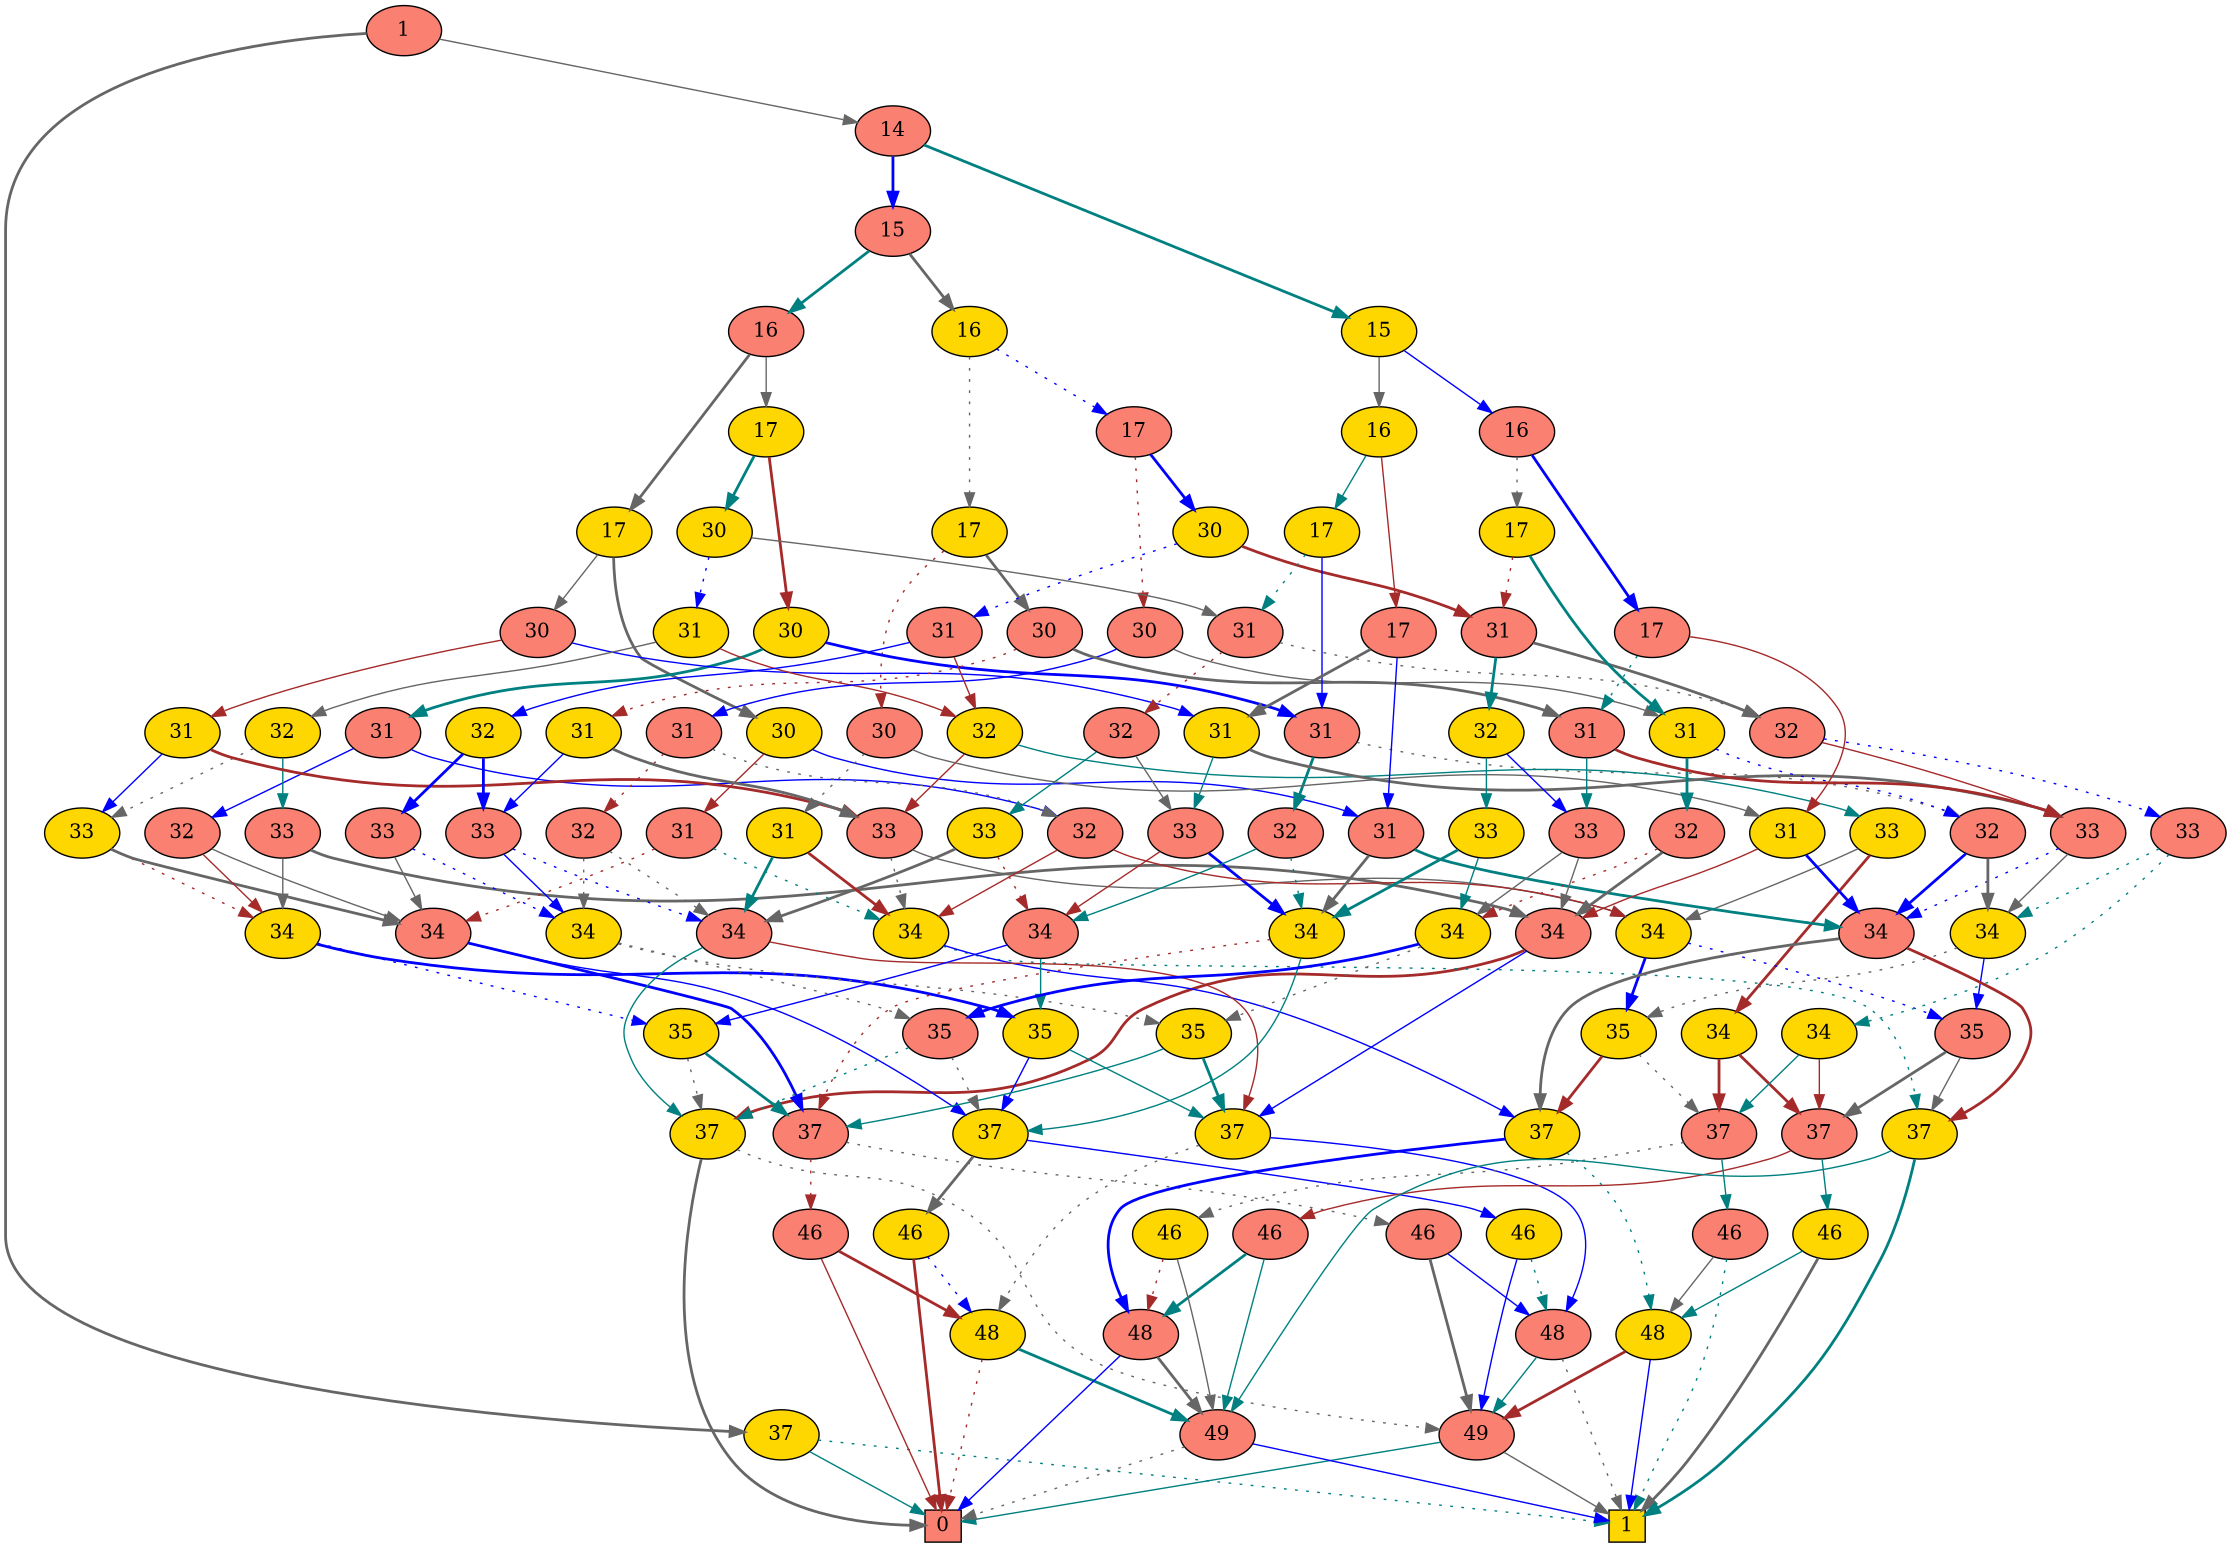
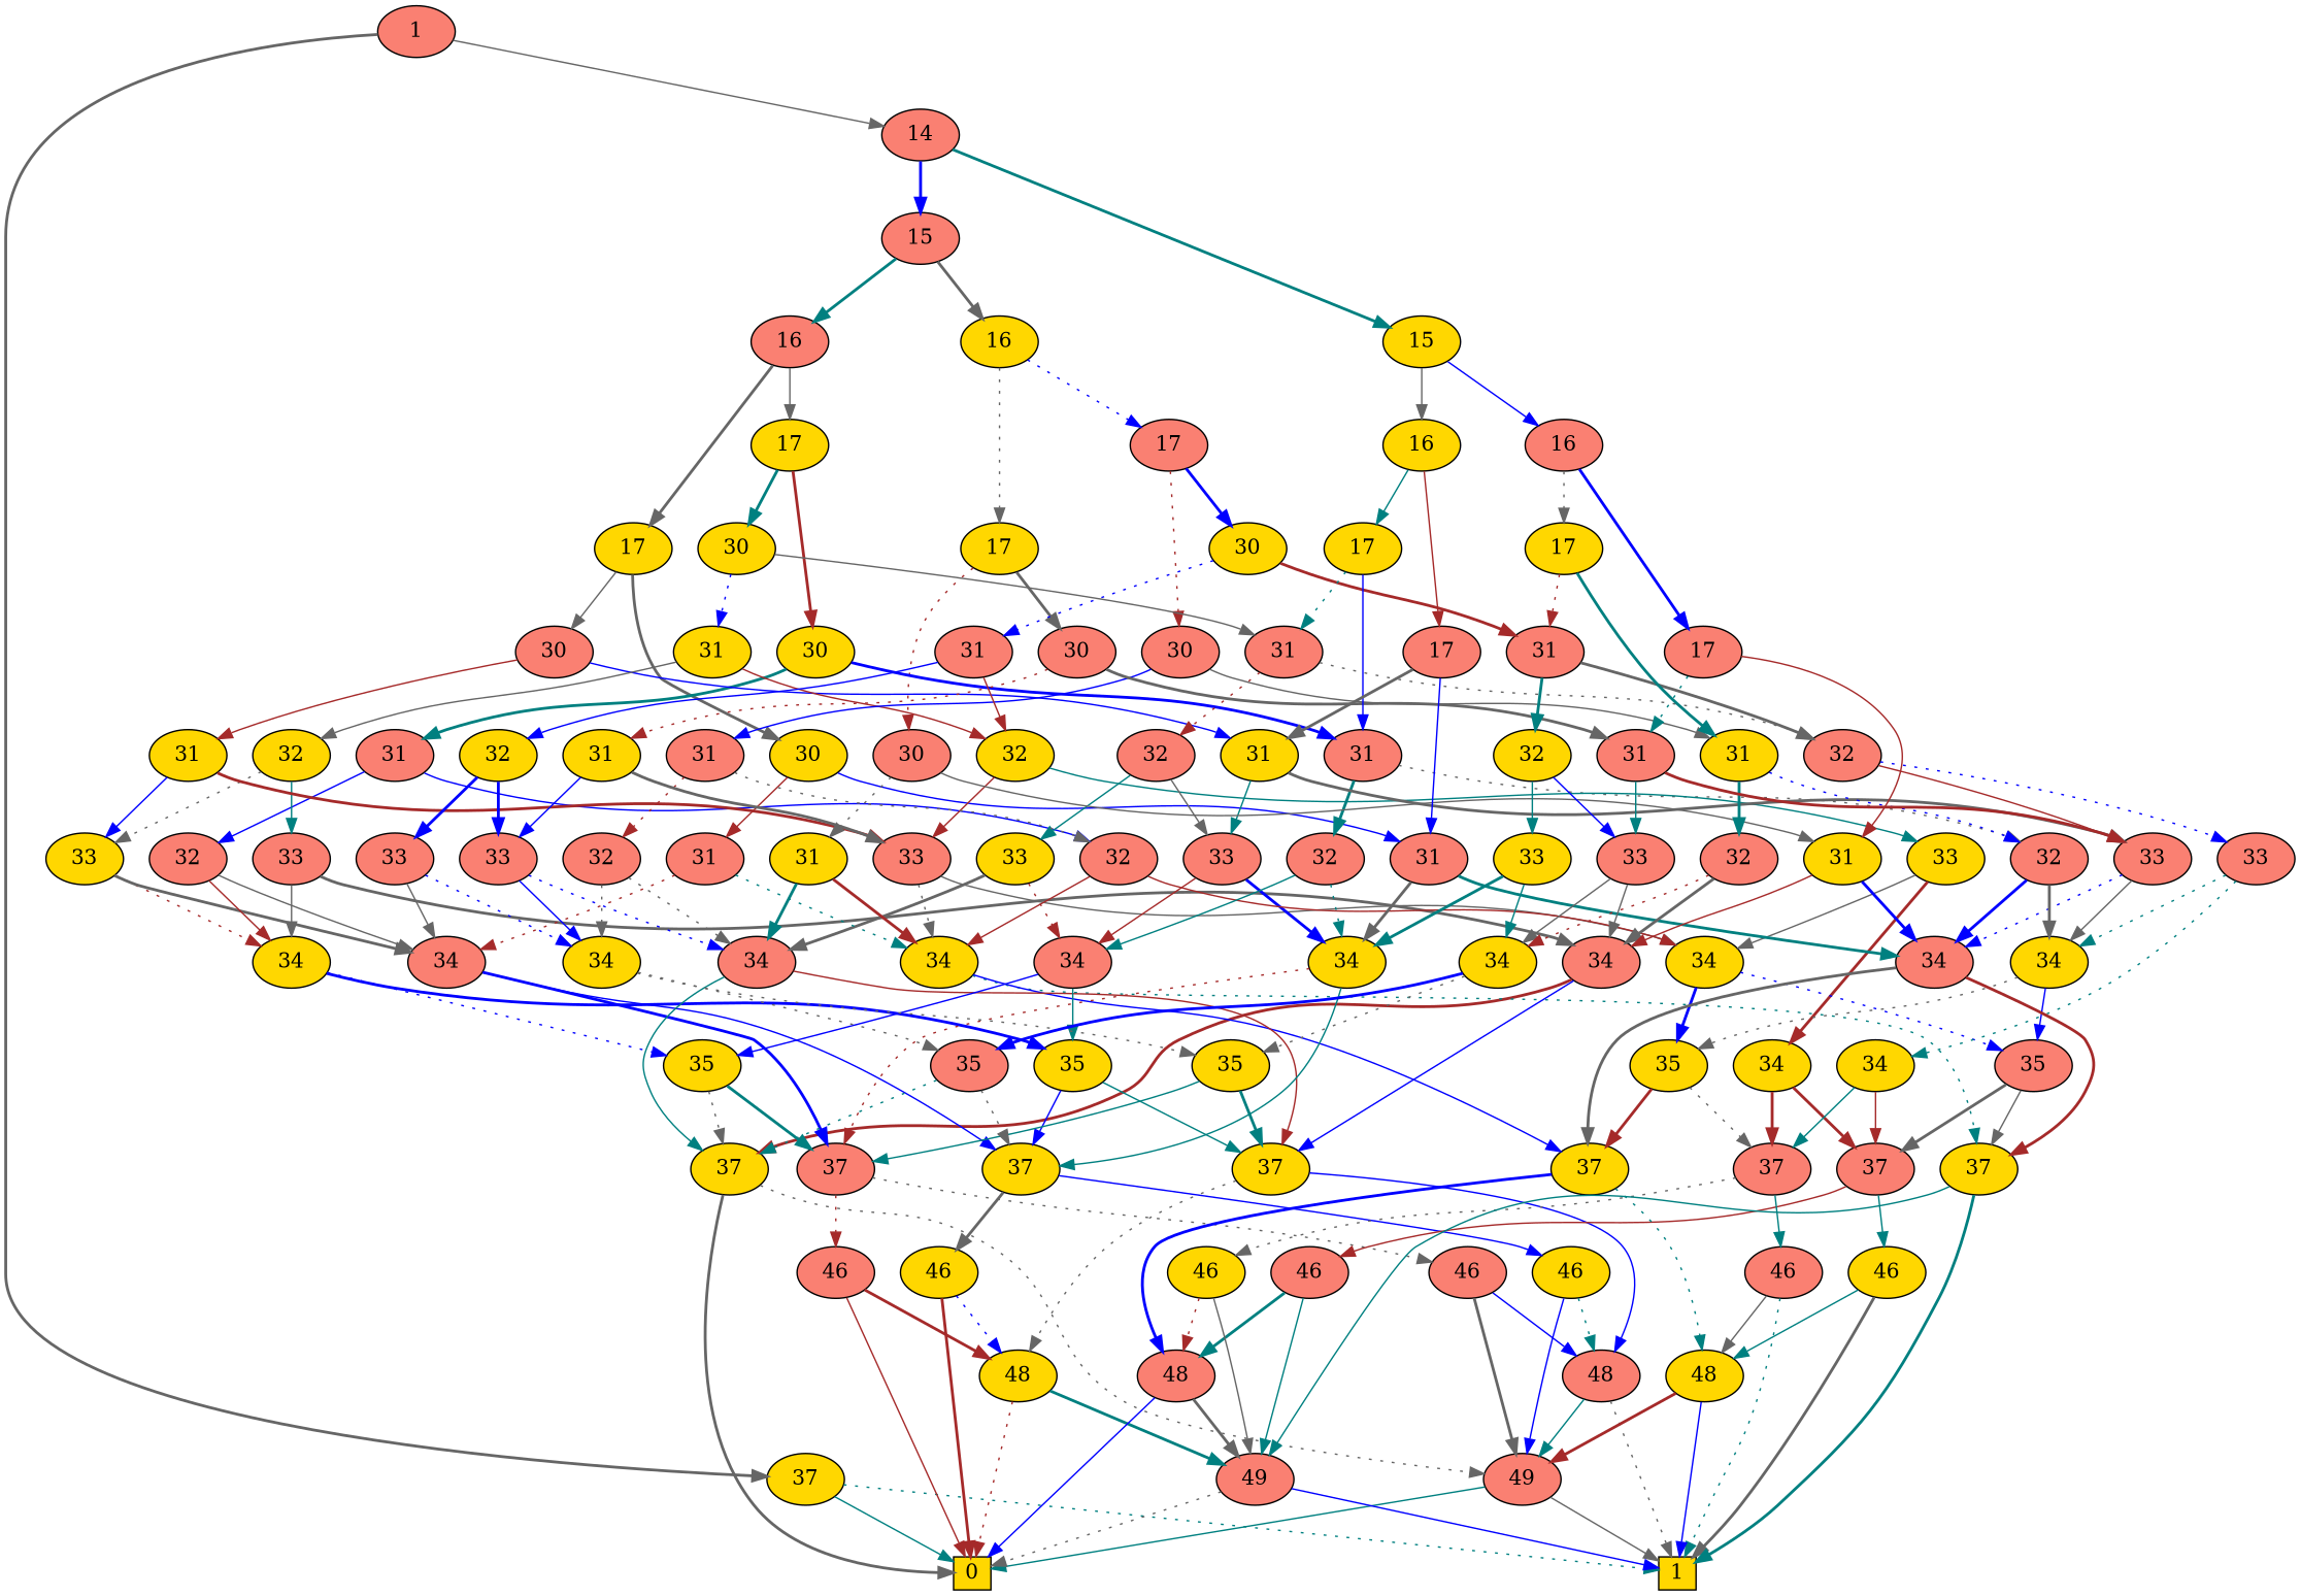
  digraph {
    node [style=filled fillcolor=salmon]
    edge [style=solid color=gray40]
-   n1 [height=0.3 label=0 shape=box width=0.3]
+   n1 [height=0.3 label=0 shape=box width=0.3 fillcolor=gold]
    n2 [height=0.3 label=1 shape=box width=0.3 fillcolor=gold]
    n3 [label=1]
    n4 [label=37 fillcolor=gold]
    n5 [label=14]
    n6 [label=15]
    n7 [label=15 fillcolor=gold]
    n8 [label=16]
    n9 [label=16 fillcolor=gold]
    n10 [label=16 fillcolor=gold]
    n11 [label=16]
    n12 [label=17 fillcolor=gold]
    n13 [label=17 fillcolor=gold]
    n14 [label=17]
    n15 [label=17 fillcolor=gold]
    n16 [label=30 fillcolor=gold]
    n17 [label=30 fillcolor=gold]
    n18 [label=30]
    n19 [label=30 fillcolor=gold]
    n20 [label=31 fillcolor=gold]
    n21 [label=31]
    n22 [label=31]
    n23 [label=31]
    n24 [label=32 fillcolor=gold]
    n25 [label=32 fillcolor=gold]
    n26 [label=32]
    n27 [label=32]
    n28 [label=33]
    n29 [label=33 fillcolor=gold]
    n30 [label=33 fillcolor=gold]
    n31 [label=33]
    n32 [label=34]
    n33 [label=34 fillcolor=gold]
    n34 [label=34]
    n35 [label=37 fillcolor=gold]
    n36 [label=37 fillcolor=gold]
    n37 [label=35 fillcolor=gold]
    n38 [label=35 fillcolor=gold]
    n39 [label=49]
    n40 [label=48 fillcolor=gold]
    n41 [label=48]
    n42 [label=49]
    n43 [label=37]
    n44 [label=37 fillcolor=gold]
    n45 [label=46]
    n46 [label=46]
    n47 [label=46 fillcolor=gold]
    n48 [label=46 fillcolor=gold]
    n49 [label=34 fillcolor=gold]
    n50 [label=34 fillcolor=gold]
    n51 [label=34 fillcolor=gold]
    n52 [label=37]
    n53 [label=37]
    n54 [label=35]
    n55 [label=35 fillcolor=gold]
    n56 [label=46]
    n57 [label=46 fillcolor=gold]
    n58 [label=46 fillcolor=gold]
    n59 [label=46]
    n60 [label=48]
    n61 [label=48 fillcolor=gold]
    n62 [label=37 fillcolor=gold]
    n63 [label=37 fillcolor=gold]
    n64 [label=33 fillcolor=gold]
    n65 [label=33]
    n66 [label=33]
    n67 [label=33]
    n68 [label=34]
    n69 [label=34]
    n70 [label=34 fillcolor=gold]
    n71 [label=34 fillcolor=gold]
    n72 [label=34 fillcolor=gold]
    n73 [label=34]
    n74 [label=32]
    n75 [label=32]
    n76 [label=32]
    n77 [label=32]
    n78 [label=31 fillcolor=gold]
    n79 [label=31 fillcolor=gold]
    n80 [label=31]
    n81 [label=31]
    n82 [label=30 fillcolor=gold]
    n83 [label=30]
    n84 [label=30]
    n85 [label=30]
    n86 [label=31]
    n87 [label=31]
    n88 [label=31]
    n89 [label=31 fillcolor=gold]
    n90 [label=32 fillcolor=gold]
    n91 [label=32 fillcolor=gold]
    n92 [label=33]
    n93 [label=33]
    n94 [label=34 fillcolor=gold]
    n95 [label=35 fillcolor=gold]
    n96 [label=35]
    n97 [label=33 fillcolor=gold]
    n98 [label=33]
    n99 [label=34 fillcolor=gold]
    n100 [label=32]
    n101 [label=32]
    n102 [label=31 fillcolor=gold]
    n103 [label=31]
    n104 [label=31 fillcolor=gold]
    n105 [label=31 fillcolor=gold]
    n106 [label=17 fillcolor=gold]
    n107 [label=17]
    n108 [label=17 fillcolor=gold]
    n109 [label=17]
    n3 -> n4 [style=bold]
    n3 -> n5
    n4 -> n1 [color=teal]
    n4 -> n2 [style=dotted color=teal]
    n5 -> n6 [style=bold color=blue]
    n5 -> n7 [style=bold color=teal]
    n6 -> n8 [style=bold color=teal]
    n6 -> n9 [style=bold]
    n7 -> n10
    n7 -> n11 [color=blue]
    n8 -> n12
    n8 -> n13 [style=bold]
    n9 -> n14 [style=dotted color=blue]
    n9 -> n15 [style=dotted]
    n10 -> n106 [color=teal]
    n10 -> n107 [color=brown]
    n11 -> n108 [style=dotted]
    n11 -> n109 [style=bold color=blue]
    n12 -> n16 [style=bold color=teal]
    n12 -> n17 [style=bold color=brown]
    n13 -> n18
    n13 -> n19 [style=bold]
    n14 -> n82 [style=bold color=blue]
    n14 -> n83 [style=dotted color=brown]
    n15 -> n84 [style=bold]
    n15 -> n85 [style=dotted color=brown]
    n16 -> n20 [style=dotted color=blue]
    n16 -> n21
    n17 -> n22 [style=bold color=teal]
    n17 -> n23 [style=bold color=blue]
    n18 -> n78 [color=brown]
    n18 -> n79 [color=blue]
    n19 -> n80 [color=brown]
    n19 -> n81 [color=blue]
    n20 -> n24
    n20 -> n25 [color=brown]
    n21 -> n26 [style=dotted color=brown]
    n21 -> n27 [style=dotted]
    n22 -> n74 [color=blue]
    n22 -> n75 [color=blue]
    n23 -> n76 [style=bold color=teal]
    n23 -> n77 [style=dotted]
    n24 -> n28 [color=teal]
    n24 -> n29 [style=dotted]
    n25 -> n30 [color=teal]
    n25 -> n31 [color=brown]
    n26 -> n64 [color=teal]
    n26 -> n65
    n27 -> n66 [style=dotted color=blue]
    n27 -> n67 [color=brown]
    n28 -> n32 [style=bold]
    n28 -> n33
    n29 -> n33 [style=dotted color=brown]
    n29 -> n34 [style=bold]
    n30 -> n49 [style=bold color=brown]
    n30 -> n50
    n31 -> n50
    n31 -> n51 [style=dotted]
    n32 -> n35 [style=bold color=brown]
    n32 -> n36 [color=blue]
    n33 -> n37 [style=dotted color=blue]
    n33 -> n38 [style=bold color=blue]
    n34 -> n43 [style=bold color=blue]
    n34 -> n44 [color=blue]
    n35 -> n1 [style=bold]
    n35 -> n39 [style=dotted]
    n36 -> n40 [style=dotted]
    n36 -> n41 [color=blue]
    n37 -> n35 [style=dotted]
    n37 -> n43 [style=bold color=teal]
    n38 -> n36 [color=teal]
    n38 -> n44 [color=blue]
    n39 -> n1 [color=teal]
    n39 -> n2
    n40 -> n1 [style=dotted color=brown]
    n40 -> n42 [style=bold color=teal]
    n41 -> n2 [style=dotted]
    n41 -> n39 [color=teal]
    n42 -> n1 [style=dotted]
    n42 -> n2 [color=blue]
    n43 -> n45 [style=dotted color=brown]
    n43 -> n46 [style=dotted]
    n44 -> n47 [style=bold]
    n44 -> n48 [color=blue]
    n45 -> n1 [color=brown]
    n45 -> n40 [style=bold color=brown]
    n46 -> n39 [style=bold]
    n46 -> n41 [color=blue]
    n47 -> n1 [style=bold color=brown]
    n47 -> n40 [style=dotted color=blue]
    n48 -> n39 [color=blue]
    n48 -> n41 [style=dotted color=teal]
    n49 -> n52 [style=bold color=brown]
    n49 -> n53 [style=bold color=brown]
    n50 -> n54 [style=dotted color=blue]
    n50 -> n55 [style=bold color=blue]
    n51 -> n62 [style=dotted color=teal]
    n51 -> n63 [color=blue]
    n52 -> n56 [color=brown]
    n52 -> n57 [color=teal]
    n53 -> n58 [style=dotted]
    n53 -> n59 [color=teal]
    n54 -> n52 [style=bold]
    n54 -> n62
    n55 -> n53 [style=dotted]
    n55 -> n63 [style=bold color=brown]
    n56 -> n42 [color=teal]
    n56 -> n60 [style=bold color=teal]
    n57 -> n2 [style=bold]
    n57 -> n61 [color=teal]
    n58 -> n42
    n58 -> n60 [style=dotted color=brown]
    n59 -> n2 [style=dotted color=teal]
    n59 -> n61
    n60 -> n1 [color=blue]
    n60 -> n42 [style=bold]
    n61 -> n2 [color=blue]
    n61 -> n39 [style=bold color=brown]
    n62 -> n2 [style=bold color=teal]
    n62 -> n42 [color=teal]
    n63 -> n60 [style=bold color=blue]
    n63 -> n61 [style=dotted color=teal]
    n64 -> n68 [style=bold]
    n64 -> n69 [style=dotted color=brown]
    n65 -> n69 [color=brown]
    n65 -> n70 [style=bold color=blue]
    n66 -> n71 [style=dotted color=teal]
    n66 -> n72 [style=dotted color=teal]
    n67 -> n72
    n67 -> n73 [style=dotted color=blue]
    n68 -> n35 [color=teal]
    n68 -> n36 [color=brown]
    n69 -> n37 [color=blue]
    n69 -> n38 [color=teal]
    n70 -> n43 [style=dotted color=brown]
    n70 -> n44 [color=teal]
    n71 -> n52 [color=brown]
    n71 -> n53 [color=teal]
    n72 -> n54 [color=blue]
    n72 -> n55 [style=dotted]
    n73 -> n62 [style=bold color=brown]
    n73 -> n63 [style=bold]
    n74 -> n33 [color=brown]
    n74 -> n34
    n75 -> n50 [color=brown]
    n75 -> n51 [color=brown]
    n76 -> n69 [color=teal]
    n76 -> n70 [style=dotted color=teal]
    n77 -> n72 [style=bold]
    n77 -> n73 [style=bold color=blue]
    n78 -> n29 [color=blue]
    n78 -> n31 [style=bold color=brown]
    n79 -> n65 [color=teal]
    n79 -> n67 [style=bold]
    n80 -> n34 [style=dotted color=brown]
    n80 -> n51 [style=dotted color=teal]
    n81 -> n70 [style=bold]
    n81 -> n73 [style=bold color=teal]
    n82 -> n86 [style=dotted color=blue]
    n82 -> n87 [style=bold color=brown]
    n83 -> n88 [color=blue]
    n83 -> n89
    n84 -> n102 [style=dotted color=brown]
    n84 -> n103 [style=bold]
    n85 -> n104 [style=dotted]
    n85 -> n105
    n86 -> n25 [color=brown]
    n86 -> n90 [color=blue]
    n87 -> n27 [style=bold]
    n87 -> n91 [style=bold color=teal]
    n88 -> n75 [style=dotted]
    n88 -> n100 [style=dotted color=brown]
    n89 -> n77 [style=dotted color=blue]
    n89 -> n101 [style=bold color=teal]
    n90 -> n92 [style=bold color=blue]
    n90 -> n93 [style=bold color=blue]
    n91 -> n97 [color=teal]
    n91 -> n98 [color=blue]
    n92 -> n34
    n92 -> n94 [style=dotted color=blue]
    n93 -> n68 [style=dotted color=blue]
    n93 -> n94 [color=blue]
    n94 -> n95 [style=dotted]
    n94 -> n96 [style=dotted]
    n95 -> n36 [style=bold color=teal]
    n95 -> n43 [color=teal]
    n96 -> n35 [style=dotted color=teal]
    n96 -> n44 [style=dotted]
    n97 -> n70 [style=bold color=teal]
    n97 -> n99 [color=teal]
    n98 -> n32
    n98 -> n99
    n99 -> n95 [style=dotted]
    n99 -> n96 [style=bold color=blue]
    n100 -> n68 [style=dotted]
    n100 -> n94 [style=dotted]
    n101 -> n32 [style=bold]
    n101 -> n99 [style=dotted color=brown]
    n102 -> n31 [style=bold]
    n102 -> n93 [color=blue]
    n103 -> n67 [style=bold color=brown]
    n103 -> n98 [color=teal]
    n104 -> n51 [style=bold color=brown]
    n104 -> n68 [style=bold color=teal]
    n105 -> n32 [color=brown]
    n105 -> n73 [style=bold color=blue]
    n106 -> n21 [style=dotted color=teal]
    n106 -> n23 [color=blue]
    n107 -> n79 [style=bold]
    n107 -> n81 [color=blue]
    n108 -> n87 [style=dotted color=brown]
    n108 -> n89 [style=bold color=teal]
    n109 -> n103 [style=dotted color=teal]
    n109 -> n105 [color=brown]
  }
